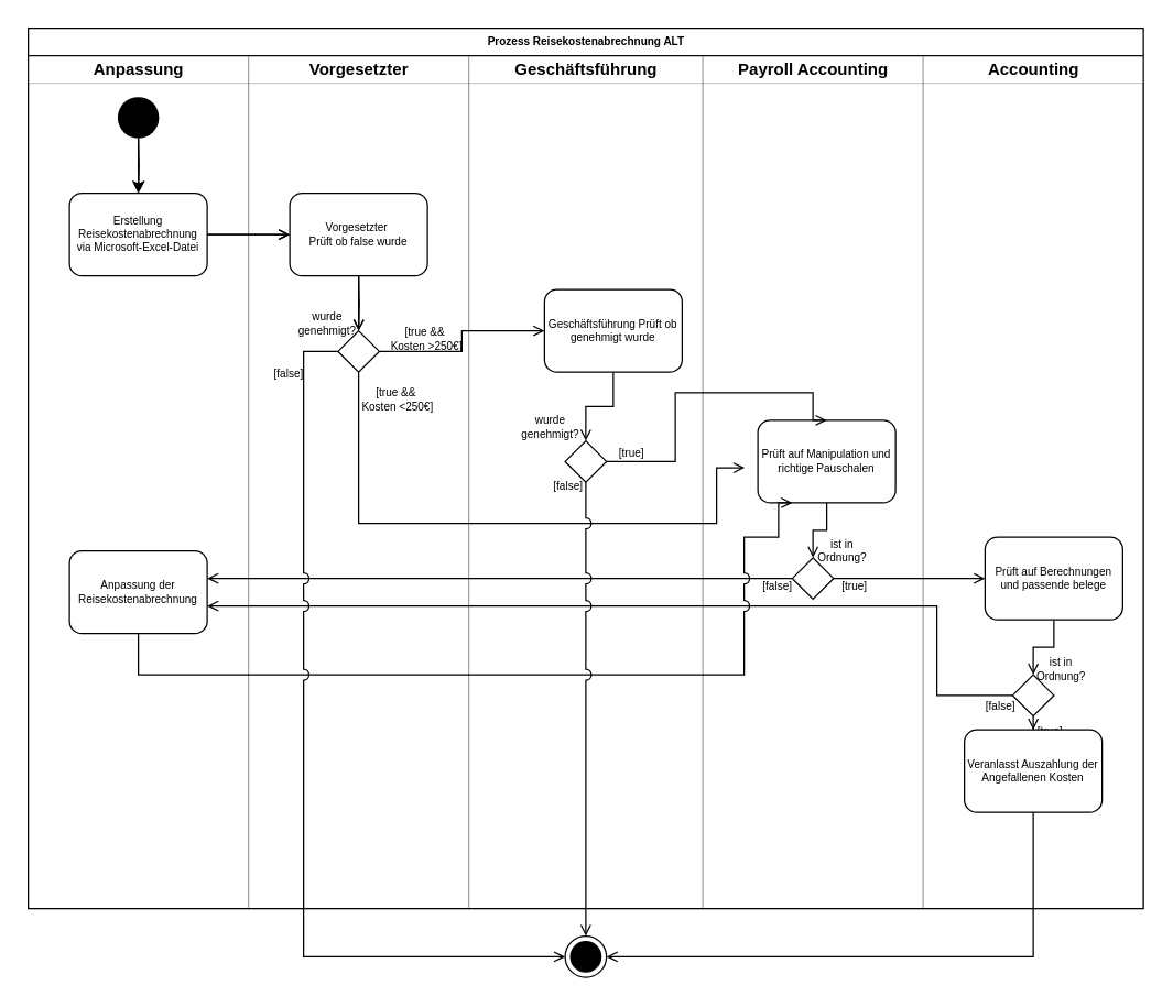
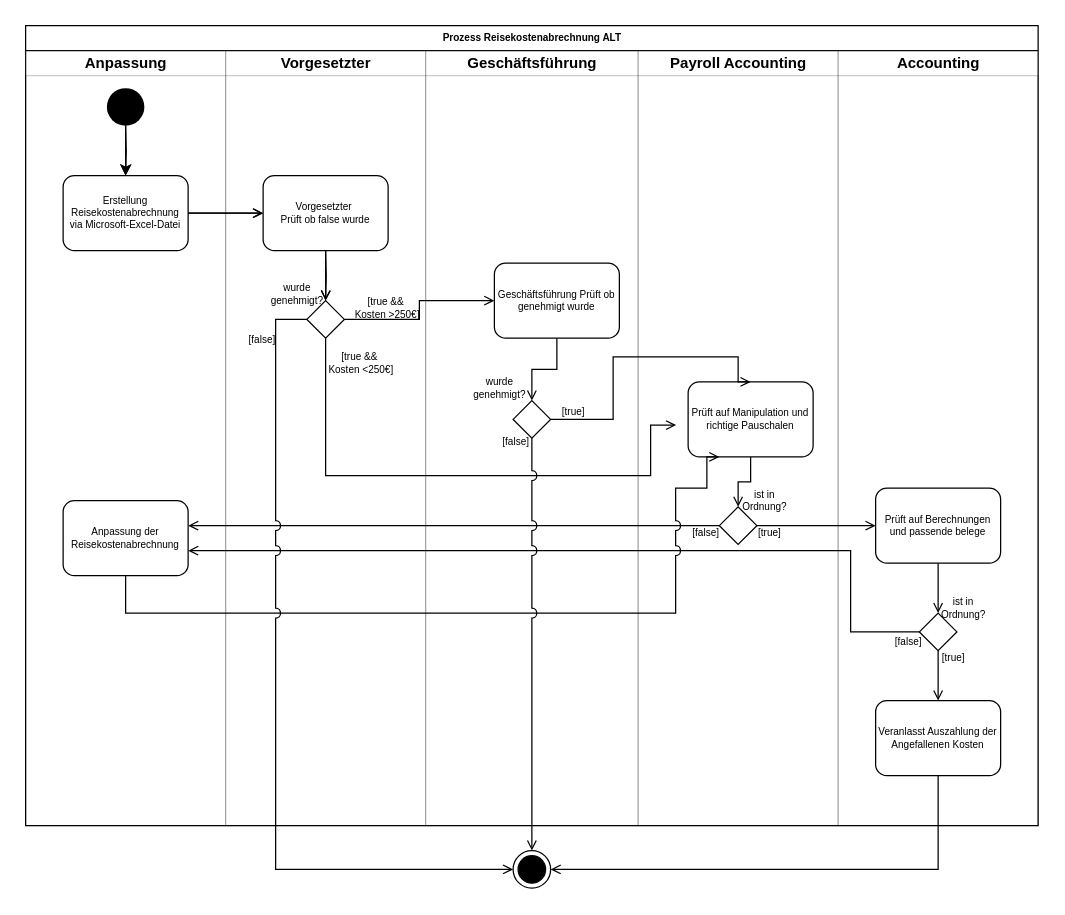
  <mxCell id="0" />
  <mxCell id="1" parent="0" />
  <mxCell id="2" value="Prozess Reisekostenabrechnung ALT" style="swimlane;html=1;childLayout=stackLayout;startSize=20;rounded=0;shadow=0;labelBackgroundColor=none;strokeWidth=1;fontFamily=Arial;fontSize=8;align=center;" parent="1" vertex="1"><mxGeometry x="20" y="20" width="810" height="640" as="geometry" /></mxCell>
  <mxCell id="3" value="Anpassung" style="swimlane;html=1;startSize=20;opacity=20;labelBackgroundColor=none;fontFamily=Arial;" parent="2" vertex="1"><mxGeometry y="20" width="160" height="620" as="geometry" /></mxCell>
  <mxCell id="4" value="Erstellung Reisekostenabrechnung via Microsoft-Excel-Datei" style="rounded=1;whiteSpace=wrap;html=1;shadow=0;labelBackgroundColor=none;strokeWidth=1;fontFamily=Arial;fontSize=8;align=center;" parent="3" vertex="1"><mxGeometry x="30" y="100" width="100" height="60" as="geometry" /></mxCell>
  <mxCell id="5" value="" style="edgeStyle=orthogonalEdgeStyle;rounded=0;orthogonalLoop=1;jettySize=auto;html=1;labelBackgroundColor=none;fontFamily=Arial;" parent="3" source="6" target="4" edge="1"><mxGeometry relative="1" as="geometry"><mxPoint x="80" y="60" as="sourcePoint" /></mxGeometry></mxCell>
  <mxCell id="6" value="" style="ellipse;fillColor=#000000;strokeColor=none;labelBackgroundColor=none;fontFamily=Arial;" parent="3" vertex="1"><mxGeometry x="65" y="30" width="30" height="30" as="geometry" /></mxCell>
  <mxCell id="7" value="Anpassung der Reisekostenabrechnung" style="rounded=1;whiteSpace=wrap;html=1;shadow=0;labelBackgroundColor=none;strokeWidth=1;fontFamily=Arial;fontSize=8;align=center;" parent="3" vertex="1"><mxGeometry x="30" y="360" width="100" height="60" as="geometry" /></mxCell>
  <mxCell id="8" style="edgeStyle=orthogonalEdgeStyle;rounded=1;html=1;labelBackgroundColor=none;startArrow=none;startFill=0;startSize=5;endArrow=classicThin;endFill=1;endSize=5;jettySize=auto;orthogonalLoop=1;strokeWidth=1;fontFamily=Verdana;fontSize=8" parent="2" edge="1"><mxGeometry relative="1" as="geometry"><mxPoint x="670" y="450" as="targetPoint" /></mxGeometry></mxCell>
  <mxCell id="9" value="Vorgesetzter" style="swimlane;html=1;startSize=20;opacity=20;labelBackgroundColor=none;fontFamily=Arial;" parent="2" vertex="1"><mxGeometry x="160" y="20" width="160" height="620" as="geometry" /></mxCell>
  <mxCell id="10" style="edgeStyle=orthogonalEdgeStyle;rounded=0;orthogonalLoop=1;jettySize=auto;html=1;fontSize=8;endArrow=open;endFill=0;labelBackgroundColor=none;fontFamily=Arial;" parent="9" source="11" target="12" edge="1"><mxGeometry relative="1" as="geometry" /></mxCell>
  <mxCell id="11" value="Vorgesetzter&amp;nbsp;&lt;br&gt;Prüft ob false wurde" style="rounded=1;whiteSpace=wrap;html=1;shadow=0;labelBackgroundColor=none;strokeWidth=1;fontFamily=Arial;fontSize=8;align=center;" parent="9" vertex="1"><mxGeometry x="30" y="100" width="100" height="60" as="geometry" /></mxCell>
  <mxCell id="12" value="" style="rhombus;labelBackgroundColor=none;fontFamily=Arial;" parent="9" vertex="1"><mxGeometry x="65" y="200" width="30" height="30" as="geometry" /></mxCell>
  <mxCell id="13" value="&lt;font style=&quot;font-size: 8px; line-height: 0.7;&quot;&gt;wurde&lt;br style=&quot;font-size: 8px;&quot;&gt;genehmigt?&lt;/font&gt;" style="text;html=1;align=center;verticalAlign=middle;resizable=0;points=[];autosize=1;strokeColor=none;fillColor=none;fontSize=8;spacing=1;labelBackgroundColor=none;fontFamily=Arial;" parent="9" vertex="1"><mxGeometry x="28" y="180" width="58" height="29" as="geometry" /></mxCell>
  <mxCell id="14" value="Geschäftsführung" style="swimlane;html=1;startSize=20;opacity=20;labelBackgroundColor=none;fontFamily=Arial;" parent="2" vertex="1"><mxGeometry x="320" y="20" width="170" height="620" as="geometry" /></mxCell>
  <mxCell id="15" style="edgeStyle=orthogonalEdgeStyle;rounded=1;html=1;labelBackgroundColor=none;startArrow=none;startFill=0;startSize=5;endArrow=classicThin;endFill=1;endSize=5;jettySize=auto;orthogonalLoop=1;strokeWidth=1;fontFamily=Verdana;fontSize=8" parent="14" edge="1"><mxGeometry relative="1" as="geometry"><mxPoint x="80" y="240" as="targetPoint" /></mxGeometry></mxCell>
  <mxCell id="16" style="edgeStyle=orthogonalEdgeStyle;rounded=0;orthogonalLoop=1;jettySize=auto;html=1;fontSize=8;endArrow=open;endFill=0;jumpStyle=arc;jumpSize=8;labelBackgroundColor=none;fontFamily=Arial;" parent="14" source="17" target="18" edge="1"><mxGeometry relative="1" as="geometry" /></mxCell>
  <mxCell id="17" value="Geschäftsführung Prüft ob genehmigt wurde" style="rounded=1;whiteSpace=wrap;html=1;shadow=0;labelBackgroundColor=none;strokeWidth=1;fontFamily=Arial;fontSize=8;align=center;" parent="14" vertex="1"><mxGeometry x="55" y="170" width="100" height="60" as="geometry" /></mxCell>
  <mxCell id="18" value="" style="rhombus;labelBackgroundColor=none;fontFamily=Arial;" parent="14" vertex="1"><mxGeometry x="70" y="280" width="30" height="30" as="geometry" /></mxCell>
  <mxCell id="19" value="&lt;font style=&quot;font-size: 8px; line-height: 0.7;&quot;&gt;wurde&lt;br style=&quot;font-size: 8px;&quot;&gt;genehmigt?&lt;/font&gt;" style="text;html=1;align=center;verticalAlign=middle;resizable=0;points=[];autosize=1;strokeColor=none;fillColor=none;fontSize=8;spacing=1;labelBackgroundColor=none;fontFamily=Arial;" parent="14" vertex="1"><mxGeometry x="30" y="255" width="58" height="29" as="geometry" /></mxCell>
  <mxCell id="20" value="Payroll Accounting" style="swimlane;html=1;startSize=20;opacity=20;labelBackgroundColor=none;fontFamily=Arial;" parent="2" vertex="1"><mxGeometry x="490" y="20" width="160" height="620" as="geometry" /></mxCell>
  <mxCell id="21" style="edgeStyle=orthogonalEdgeStyle;rounded=1;html=1;labelBackgroundColor=none;startArrow=none;startFill=0;startSize=5;endArrow=classicThin;endFill=1;endSize=5;jettySize=auto;orthogonalLoop=1;strokeColor=#000000;strokeWidth=1;fontFamily=Verdana;fontSize=8;fontColor=#000000;" parent="20" edge="1"><mxGeometry relative="1" as="geometry"><mxPoint x="80" y="320" as="targetPoint" /></mxGeometry></mxCell>
  <mxCell id="22" style="edgeStyle=orthogonalEdgeStyle;rounded=1;html=1;labelBackgroundColor=none;startArrow=none;startFill=0;startSize=5;endArrow=classicThin;endFill=1;endSize=5;jettySize=auto;orthogonalLoop=1;strokeWidth=1;fontFamily=Verdana;fontSize=8" parent="20" edge="1"><mxGeometry relative="1" as="geometry"><mxPoint x="80" y="400" as="targetPoint" /></mxGeometry></mxCell>
  <mxCell id="23" style="edgeStyle=orthogonalEdgeStyle;rounded=0;sketch=0;jumpStyle=arc;jumpSize=8;orthogonalLoop=1;jettySize=auto;html=1;shadow=0;labelBackgroundColor=none;labelBorderColor=none;strokeColor=default;strokeWidth=1;fontSize=8;endArrow=open;endFill=0;fontFamily=Arial;" parent="20" source="24" target="25" edge="1"><mxGeometry relative="1" as="geometry" /></mxCell>
  <mxCell id="24" value="Prüft auf Manipulation und richtige Pauschalen" style="rounded=1;whiteSpace=wrap;html=1;shadow=0;labelBackgroundColor=none;strokeWidth=1;fontFamily=Arial;fontSize=8;align=center;" parent="20" vertex="1"><mxGeometry x="40" y="265" width="100" height="60" as="geometry" /></mxCell>
  <mxCell id="25" value="" style="rhombus;labelBackgroundColor=none;fontFamily=Arial;" parent="20" vertex="1"><mxGeometry x="65" y="365" width="30" height="30" as="geometry" /></mxCell>
  <mxCell id="26" value="&lt;font&gt;ist in&lt;br&gt;Ordnung?&lt;/font&gt;" style="text;html=1;align=center;verticalAlign=middle;resizable=0;points=[];autosize=1;strokeColor=none;fillColor=none;fontSize=8;spacing=1;labelBackgroundColor=none;fontFamily=Arial;" parent="20" vertex="1"><mxGeometry x="75" y="345" width="52" height="29" as="geometry" /></mxCell>
  <mxCell id="27" value="Accounting" style="swimlane;html=1;startSize=20;opacity=20;labelBackgroundColor=none;fontFamily=Arial;" parent="2" vertex="1"><mxGeometry x="650" y="20" width="160" height="620" as="geometry" /></mxCell>
  <mxCell id="28" style="edgeStyle=orthogonalEdgeStyle;rounded=1;html=1;labelBackgroundColor=none;startArrow=none;startFill=0;startSize=5;endArrow=classicThin;endFill=1;endSize=5;jettySize=auto;orthogonalLoop=1;strokeWidth=1;fontFamily=Verdana;fontSize=8" parent="27" edge="1"><mxGeometry relative="1" as="geometry"><mxPoint x="80" y="480" as="targetPoint" /></mxGeometry></mxCell>
  <mxCell id="29" style="edgeStyle=orthogonalEdgeStyle;rounded=1;html=1;labelBackgroundColor=none;startArrow=none;startFill=0;startSize=5;endArrow=classicThin;endFill=1;endSize=5;jettySize=auto;orthogonalLoop=1;strokeWidth=1;fontFamily=Verdana;fontSize=8" parent="27" edge="1"><mxGeometry relative="1" as="geometry"><mxPoint x="80" y="560" as="targetPoint" /></mxGeometry></mxCell>
  <mxCell id="30" style="edgeStyle=orthogonalEdgeStyle;rounded=0;sketch=0;jumpStyle=arc;jumpSize=8;orthogonalLoop=1;jettySize=auto;html=1;shadow=0;labelBackgroundColor=none;labelBorderColor=none;strokeColor=default;strokeWidth=1;fontSize=8;endArrow=open;endFill=0;fontFamily=Arial;" parent="27" source="31" target="33" edge="1"><mxGeometry relative="1" as="geometry" /></mxCell>
- <mxCell id="31" value="Prüft auf Berechnungen und passende belege" style="rounded=1;whiteSpace=wrap;html=1;shadow=0;labelBackgroundColor=none;strokeWidth=1;fontFamily=Arial;fontSize=8;align=center;" parent="27" vertex="1"><mxGeometry x="45" y="350" width="100" height="60" as="geometry" /></mxCell>
+ <mxCell id="31" value="Prüft auf Berechnungen und passende belege" style="rounded=1;whiteSpace=wrap;html=1;shadow=0;labelBackgroundColor=none;strokeWidth=1;fontFamily=Arial;fontSize=8;align=center;" parent="27" vertex="1"><mxGeometry x="30" y="350" width="100" height="60" as="geometry" /></mxCell>
  <mxCell id="32" value="[true]" style="edgeStyle=orthogonalEdgeStyle;rounded=0;sketch=0;jumpStyle=arc;jumpSize=8;orthogonalLoop=1;jettySize=auto;html=1;shadow=0;labelBackgroundColor=none;labelBorderColor=none;strokeColor=default;strokeWidth=1;fontSize=8;endArrow=open;endFill=0;fontFamily=Arial;" parent="27" source="33" target="35" edge="1"><mxGeometry x="-0.7" y="12" relative="1" as="geometry"><mxPoint as="offset" /></mxGeometry></mxCell>
  <mxCell id="33" value="" style="rhombus;labelBackgroundColor=none;fontFamily=Arial;" parent="27" vertex="1"><mxGeometry x="65" y="450" width="30" height="30" as="geometry" /></mxCell>
  <mxCell id="34" value="&lt;font&gt;ist in&lt;br&gt;Ordnung?&lt;/font&gt;" style="text;html=1;align=center;verticalAlign=middle;resizable=0;points=[];autosize=1;strokeColor=none;fillColor=none;fontSize=8;spacing=1;labelBackgroundColor=none;fontFamily=Arial;" parent="27" vertex="1"><mxGeometry x="74" y="431" width="52" height="29" as="geometry" /></mxCell>
- <mxCell id="35" value="Veranlasst Auszahlung der Angefallenen Kosten" style="rounded=1;whiteSpace=wrap;html=1;shadow=0;labelBackgroundColor=none;strokeWidth=1;fontFamily=Arial;fontSize=8;align=center;" parent="27" vertex="1"><mxGeometry x="30" y="490" width="100" height="60" as="geometry" /></mxCell>
+ <mxCell id="35" value="Veranlasst Auszahlung der Angefallenen Kosten" style="rounded=1;whiteSpace=wrap;html=1;shadow=0;labelBackgroundColor=none;strokeWidth=1;fontFamily=Arial;fontSize=8;align=center;" parent="27" vertex="1"><mxGeometry x="30" y="520" width="100" height="60" as="geometry" /></mxCell>
  <mxCell id="36" style="edgeStyle=orthogonalEdgeStyle;rounded=0;orthogonalLoop=1;jettySize=auto;html=1;fontSize=8;endArrow=open;endFill=0;labelBackgroundColor=none;fontFamily=Arial;" parent="2" source="4" target="11" edge="1"><mxGeometry relative="1" as="geometry" /></mxCell>
  <mxCell id="37" style="edgeStyle=orthogonalEdgeStyle;rounded=0;orthogonalLoop=1;jettySize=auto;html=1;fontSize=8;endArrow=open;endFill=0;jumpStyle=arc;jumpSize=8;labelBackgroundColor=none;fontFamily=Arial;" parent="2" source="12" target="17" edge="1"><mxGeometry relative="1" as="geometry" /></mxCell>
  <mxCell id="38" value="[true &amp;amp;&amp;amp;&lt;br&gt;&amp;nbsp;Kosten &amp;gt;250€]" style="edgeLabel;html=1;align=center;verticalAlign=middle;resizable=0;points=[];fontSize=8;labelBackgroundColor=none;fontFamily=Arial;" parent="37" vertex="1" connectable="0"><mxGeometry x="-0.671" relative="1" as="geometry"><mxPoint x="10" y="-10" as="offset" /></mxGeometry></mxCell>
  <mxCell id="39" style="edgeStyle=orthogonalEdgeStyle;rounded=0;orthogonalLoop=1;jettySize=auto;html=1;fontSize=8;endArrow=open;endFill=0;entryX=0.5;entryY=0;entryDx=0;entryDy=0;jumpStyle=arc;jumpSize=8;labelBackgroundColor=none;fontFamily=Arial;" parent="2" source="18" target="24" edge="1"><mxGeometry relative="1" as="geometry"><Array as="points"><mxPoint x="470" y="315" /><mxPoint x="470" y="265" /><mxPoint x="570" y="265" /></Array></mxGeometry></mxCell>
  <mxCell id="40" value="[true]" style="edgeLabel;html=1;align=center;verticalAlign=middle;resizable=0;points=[];fontSize=8;labelBackgroundColor=none;fontFamily=Arial;" parent="39" vertex="1" connectable="0"><mxGeometry x="0.217" relative="1" as="geometry"><mxPoint x="-73" y="43" as="offset" /></mxGeometry></mxCell>
  <mxCell id="41" value="&lt;span style=&quot;color: rgb(0, 0, 0); font-size: 8px; font-style: normal; font-variant-ligatures: normal; font-variant-caps: normal; font-weight: 400; letter-spacing: normal; orphans: 2; text-align: center; text-indent: 0px; text-transform: none; widows: 2; word-spacing: 0px; -webkit-text-stroke-width: 0px; text-decoration-thickness: initial; text-decoration-style: initial; text-decoration-color: initial; float: none; display: inline !important;&quot;&gt;[true &amp;amp;&amp;amp;&lt;/span&gt;&lt;br style=&quot;color: rgb(0, 0, 0); font-size: 8px; font-style: normal; font-variant-ligatures: normal; font-variant-caps: normal; font-weight: 400; letter-spacing: normal; orphans: 2; text-align: center; text-indent: 0px; text-transform: none; widows: 2; word-spacing: 0px; -webkit-text-stroke-width: 0px; text-decoration-thickness: initial; text-decoration-style: initial; text-decoration-color: initial;&quot;&gt;&lt;span style=&quot;color: rgb(0, 0, 0); font-size: 8px; font-style: normal; font-variant-ligatures: normal; font-variant-caps: normal; font-weight: 400; letter-spacing: normal; orphans: 2; text-align: center; text-indent: 0px; text-transform: none; widows: 2; word-spacing: 0px; -webkit-text-stroke-width: 0px; text-decoration-thickness: initial; text-decoration-style: initial; text-decoration-color: initial; float: none; display: inline !important;&quot;&gt;&amp;nbsp;Kosten &amp;lt;250€]&lt;/span&gt;" style="edgeStyle=orthogonalEdgeStyle;rounded=0;sketch=0;jumpStyle=arc;jumpSize=8;orthogonalLoop=1;jettySize=auto;html=1;shadow=0;labelBackgroundColor=none;labelBorderColor=none;strokeColor=default;strokeWidth=1;fontSize=8;endArrow=open;endFill=0;entryX=0.004;entryY=0.576;entryDx=0;entryDy=0;entryPerimeter=0;fontFamily=Arial;" parent="2" edge="1"><mxGeometry x="-0.907" y="27" relative="1" as="geometry"><mxPoint x="240" y="250" as="sourcePoint" /><mxPoint x="520.4" y="319.56" as="targetPoint" /><Array as="points"><mxPoint x="240" y="360" /><mxPoint x="500" y="360" /><mxPoint x="500" y="320" /></Array><mxPoint as="offset" /></mxGeometry></mxCell>
  <mxCell id="42" style="edgeStyle=orthogonalEdgeStyle;rounded=0;sketch=0;jumpStyle=arc;jumpSize=8;orthogonalLoop=1;jettySize=auto;html=1;shadow=0;labelBackgroundColor=none;labelBorderColor=none;strokeColor=default;strokeWidth=1;fontSize=8;endArrow=open;endFill=0;fontFamily=Arial;" parent="2" source="25" target="31" edge="1"><mxGeometry relative="1" as="geometry" /></mxCell>
  <mxCell id="43" value="[true]" style="edgeLabel;html=1;align=center;verticalAlign=middle;resizable=0;points=[];fontSize=8;labelBackgroundColor=none;fontFamily=Arial;" parent="42" vertex="1" connectable="0"><mxGeometry x="-0.267" relative="1" as="geometry"><mxPoint x="-26" y="5" as="offset" /></mxGeometry></mxCell>
  <mxCell id="44" style="edgeStyle=orthogonalEdgeStyle;rounded=0;sketch=0;jumpStyle=arc;jumpSize=8;orthogonalLoop=1;jettySize=auto;html=1;shadow=0;labelBackgroundColor=none;labelBorderColor=none;strokeColor=default;strokeWidth=1;fontSize=8;endArrow=open;endFill=0;fontFamily=Arial;" parent="2" source="25" target="7" edge="1"><mxGeometry relative="1" as="geometry"><Array as="points"><mxPoint x="240" y="400" /><mxPoint x="240" y="400" /></Array></mxGeometry></mxCell>
  <mxCell id="45" value="[false]" style="edgeLabel;html=1;align=center;verticalAlign=middle;resizable=0;points=[];fontSize=8;labelBackgroundColor=none;fontFamily=Arial;" parent="44" vertex="1" connectable="0"><mxGeometry x="-0.847" y="1" relative="1" as="geometry"><mxPoint x="21" y="4" as="offset" /></mxGeometry></mxCell>
  <mxCell id="46" style="edgeStyle=orthogonalEdgeStyle;rounded=0;sketch=0;jumpStyle=arc;jumpSize=8;orthogonalLoop=1;jettySize=auto;html=1;shadow=0;labelBackgroundColor=none;labelBorderColor=none;strokeColor=default;strokeWidth=1;fontSize=8;endArrow=open;endFill=0;fontFamily=Arial;" parent="2" source="33" target="7" edge="1"><mxGeometry relative="1" as="geometry"><Array as="points"><mxPoint x="660" y="485" /><mxPoint x="660" y="420" /></Array></mxGeometry></mxCell>
  <mxCell id="47" value="[false]" style="edgeLabel;html=1;align=center;verticalAlign=middle;resizable=0;points=[];fontSize=8;labelBackgroundColor=none;fontFamily=Arial;" parent="46" vertex="1" connectable="0"><mxGeometry x="-0.937" y="1" relative="1" as="geometry"><mxPoint x="10" y="6" as="offset" /></mxGeometry></mxCell>
  <mxCell id="48" style="edgeStyle=orthogonalEdgeStyle;rounded=0;sketch=0;jumpStyle=arc;jumpSize=8;orthogonalLoop=1;jettySize=auto;html=1;shadow=0;labelBackgroundColor=none;labelBorderColor=none;strokeColor=default;strokeWidth=1;fontSize=8;endArrow=open;endFill=0;entryX=0.25;entryY=1;entryDx=0;entryDy=0;fontFamily=Arial;" parent="2" source="7" target="24" edge="1"><mxGeometry relative="1" as="geometry"><mxPoint x="540" y="370" as="targetPoint" /><Array as="points"><mxPoint x="80" y="470" /><mxPoint x="520" y="470" /><mxPoint x="520" y="370" /><mxPoint x="545" y="370" /></Array></mxGeometry></mxCell>
  <mxCell id="49" style="edgeStyle=orthogonalEdgeStyle;rounded=0;orthogonalLoop=1;jettySize=auto;html=1;fontSize=8;endArrow=open;endFill=0;jumpStyle=arc;jumpSize=8;labelBackgroundColor=none;fontFamily=Arial;" parent="1" source="12" target="51" edge="1"><mxGeometry relative="1" as="geometry"><mxPoint x="210" y="255" as="targetPoint" /><Array as="points"><mxPoint x="220" y="255" /><mxPoint x="220" y="695" /></Array></mxGeometry></mxCell>
  <mxCell id="50" value="[false]" style="edgeLabel;html=1;align=center;verticalAlign=middle;resizable=0;points=[];fontSize=8;labelBackgroundColor=none;fontFamily=Arial;" parent="49" vertex="1" connectable="0"><mxGeometry x="-0.406" relative="1" as="geometry"><mxPoint x="-12" y="-155" as="offset" /></mxGeometry></mxCell>
  <mxCell id="51" value="" style="ellipse;html=1;shape=endState;fillColor=strokeColor;fontSize=8;labelBackgroundColor=none;fontFamily=Arial;" parent="1" vertex="1"><mxGeometry x="410" y="680" width="30" height="30" as="geometry" /></mxCell>
  <mxCell id="52" style="edgeStyle=orthogonalEdgeStyle;rounded=0;orthogonalLoop=1;jettySize=auto;html=1;fontSize=8;endArrow=open;endFill=0;jumpStyle=arc;jumpSize=8;labelBackgroundColor=none;fontFamily=Arial;" parent="1" source="18" target="51" edge="1"><mxGeometry relative="1" as="geometry" /></mxCell>
  <mxCell id="53" value="[false]" style="edgeLabel;html=1;align=center;verticalAlign=middle;resizable=0;points=[];fontSize=8;labelBackgroundColor=none;fontFamily=Arial;" parent="52" vertex="1" connectable="0"><mxGeometry x="-0.827" relative="1" as="geometry"><mxPoint x="-14" y="-27" as="offset" /></mxGeometry></mxCell>
  <mxCell id="54" value="" style="edgeStyle=orthogonalEdgeStyle;rounded=0;orthogonalLoop=1;jettySize=auto;html=1;jumpStyle=arc;jumpSize=8;labelBackgroundColor=none;fontFamily=Arial;" parent="1" edge="1"><mxGeometry relative="1" as="geometry"><mxPoint x="100" y="100" as="sourcePoint" /><mxPoint x="100" y="140" as="targetPoint" /></mxGeometry></mxCell>
  <mxCell id="55" style="edgeStyle=orthogonalEdgeStyle;rounded=0;orthogonalLoop=1;jettySize=auto;html=1;fontSize=8;endArrow=open;endFill=0;jumpStyle=arc;jumpSize=8;labelBackgroundColor=none;fontFamily=Arial;" parent="1" edge="1"><mxGeometry relative="1" as="geometry"><mxPoint x="150" y="170" as="sourcePoint" /><mxPoint x="210" y="170" as="targetPoint" /></mxGeometry></mxCell>
  <mxCell id="56" style="edgeStyle=orthogonalEdgeStyle;rounded=0;orthogonalLoop=1;jettySize=auto;html=1;fontSize=8;endArrow=open;endFill=0;jumpStyle=arc;jumpSize=8;labelBackgroundColor=none;fontFamily=Arial;" parent="1" edge="1"><mxGeometry relative="1" as="geometry"><mxPoint x="260" y="200" as="sourcePoint" /><mxPoint x="260" y="240" as="targetPoint" /></mxGeometry></mxCell>
  <mxCell id="57" style="edgeStyle=orthogonalEdgeStyle;rounded=0;sketch=0;jumpStyle=arc;jumpSize=8;orthogonalLoop=1;jettySize=auto;html=1;shadow=0;labelBackgroundColor=none;labelBorderColor=none;strokeColor=default;strokeWidth=1;fontSize=8;endArrow=open;endFill=0;fontFamily=Arial;" parent="1" source="35" target="51" edge="1"><mxGeometry relative="1" as="geometry"><Array as="points"><mxPoint x="750" y="695" /></Array></mxGeometry></mxCell>
